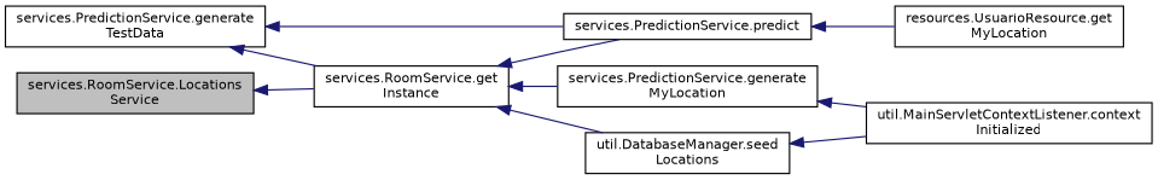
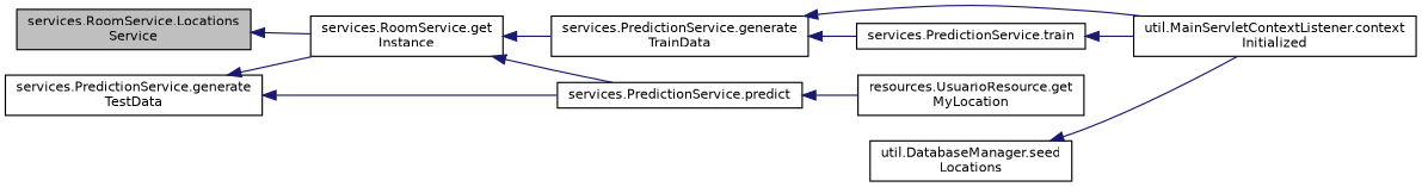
  digraph {
    rankdir=LR
    node [color=black fillcolor=white fontname=Helvetica fontsize=10 shape=record style=filled]
    edge [color=midnightblue dir=back fontname=Helvetica fontsize=10 labelfontname=Helvetica labelfontsize=10 style=solid]
    n1 [fillcolor=grey75 fontcolor=black height=0.2 label="services.RoomService.Locations\lService" width=0.4]
    n2 [height=0.2 label="services.RoomService.get\lInstance" width=0.4]
    n3 [height=0.2 label="services.PredictionService.predict" width=0.4]
-   n4 [height=0.2 label="services.PredictionService.generate\lMyLocation" width=0.4]
+   n4 [height=0.2 label="services.PredictionService.generate\lTrainData" width=0.4]
    n5 [height=0.2 label="util.DatabaseManager.seed\lLocations" width=0.4]
    n6 [height=0.2 label="services.PredictionService.generate\lTestData" width=0.4]
    n7 [height=0.2 label="resources.UsuarioResource.get\lMyLocation" width=0.4]
    n8 [height=0.2 label="util.MainServletContextListener.context\lInitialized" width=0.4]
+   n9 [height=0.2 label="services.PredictionService.train" width=0.4]
    n1 -> n2
    n2 -> n3
    n2 -> n4
-   n2 -> n5
    n3 -> n7
    n4 -> n8
+   n4 -> n9
    n5 -> n8
    n6 -> n2
    n6 -> n3
+   n9 -> n8
  }
